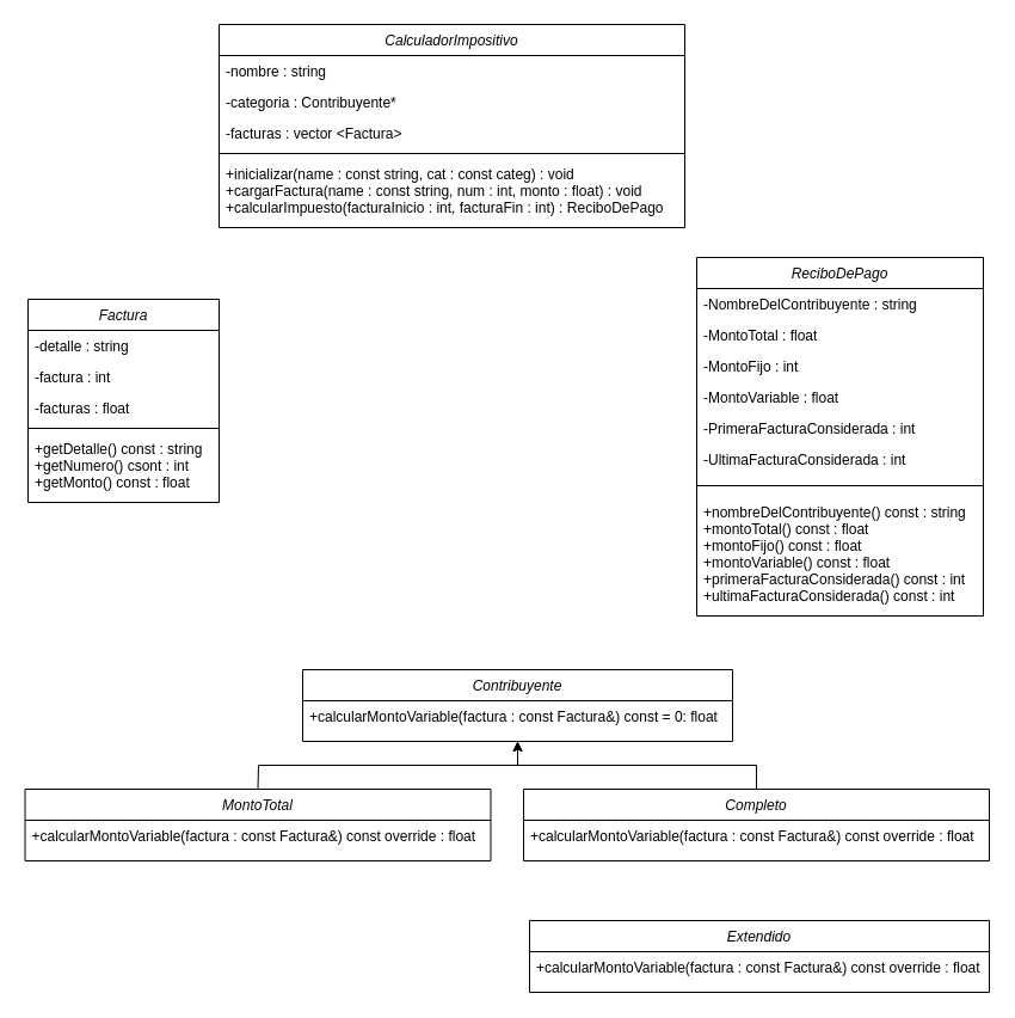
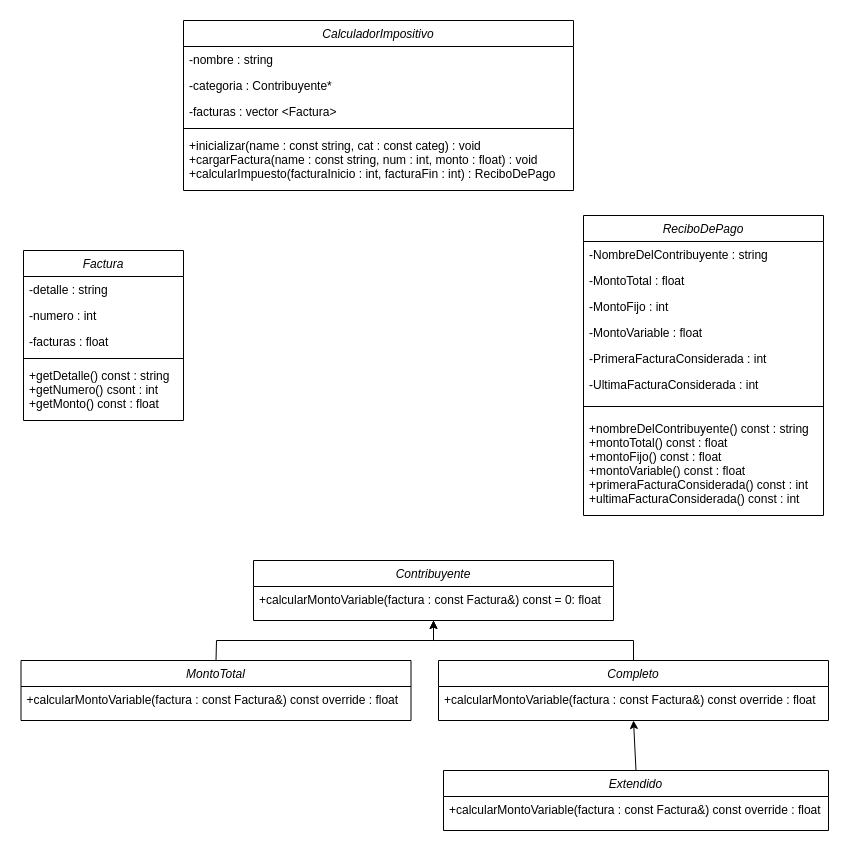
  <mxCell id="0" />
  <mxCell id="1" parent="0" />
  <mxCell id="2" value="CalculadorImpositivo" style="swimlane;fontStyle=2;align=center;verticalAlign=top;childLayout=stackLayout;horizontal=1;startSize=26;horizontalStack=0;resizeParent=1;resizeLast=0;collapsible=1;marginBottom=0;rounded=0;shadow=0;strokeWidth=1;" vertex="1" parent="1"><mxGeometry x="183" y="20" width="390" height="170" as="geometry"><mxRectangle x="230" y="140" width="160" height="26" as="alternateBounds" /></mxGeometry></mxCell>
  <mxCell id="3" value="-nombre : string" style="text;align=left;verticalAlign=top;spacingLeft=4;spacingRight=4;overflow=hidden;rotatable=0;points=[[0,0.5],[1,0.5]];portConstraint=eastwest;" vertex="1" parent="2"><mxGeometry y="26" width="390" height="26" as="geometry" /></mxCell>
  <mxCell id="4" value="-categoria : Contribuyente*" style="text;align=left;verticalAlign=top;spacingLeft=4;spacingRight=4;overflow=hidden;rotatable=0;points=[[0,0.5],[1,0.5]];portConstraint=eastwest;rounded=0;shadow=0;html=0;" vertex="1" parent="2"><mxGeometry y="52" width="390" height="26" as="geometry" /></mxCell>
  <mxCell id="5" value="-facturas : vector &lt;Factura&gt;" style="text;align=left;verticalAlign=top;spacingLeft=4;spacingRight=4;overflow=hidden;rotatable=0;points=[[0,0.5],[1,0.5]];portConstraint=eastwest;rounded=0;shadow=0;html=0;" vertex="1" parent="2"><mxGeometry y="78" width="390" height="26" as="geometry" /></mxCell>
  <mxCell id="6" value="" style="line;html=1;strokeWidth=1;align=left;verticalAlign=middle;spacingTop=-1;spacingLeft=3;spacingRight=3;rotatable=0;labelPosition=right;points=[];portConstraint=eastwest;" vertex="1" parent="2"><mxGeometry y="104" width="390" height="8" as="geometry" /></mxCell>
  <mxCell id="7" value="+inicializar(name : const string, cat : const categ) : void&#10;+cargarFactura(name : const string, num : int, monto : float) : void&#10;+calcularImpuesto(facturaInicio : int, facturaFin : int) : ReciboDePago" style="text;align=left;verticalAlign=top;spacingLeft=4;spacingRight=4;overflow=hidden;rotatable=0;points=[[0,0.5],[1,0.5]];portConstraint=eastwest;" vertex="1" parent="2"><mxGeometry y="112" width="390" height="58" as="geometry" /></mxCell>
  <mxCell id="8" value="Factura" style="swimlane;fontStyle=2;align=center;verticalAlign=top;childLayout=stackLayout;horizontal=1;startSize=26;horizontalStack=0;resizeParent=1;resizeLast=0;collapsible=1;marginBottom=0;rounded=0;shadow=0;strokeWidth=1;" vertex="1" parent="1"><mxGeometry x="23" y="250" width="160" height="170" as="geometry"><mxRectangle x="230" y="140" width="160" height="26" as="alternateBounds" /></mxGeometry></mxCell>
  <mxCell id="9" value="-detalle : string" style="text;align=left;verticalAlign=top;spacingLeft=4;spacingRight=4;overflow=hidden;rotatable=0;points=[[0,0.5],[1,0.5]];portConstraint=eastwest;" vertex="1" parent="8"><mxGeometry y="26" width="160" height="26" as="geometry" /></mxCell>
- <mxCell id="10" value="-factura : int" style="text;align=left;verticalAlign=top;spacingLeft=4;spacingRight=4;overflow=hidden;rotatable=0;points=[[0,0.5],[1,0.5]];portConstraint=eastwest;rounded=0;shadow=0;html=0;" vertex="1" parent="8"><mxGeometry y="52" width="160" height="26" as="geometry" /></mxCell>
+ <mxCell id="10" value="-numero : int" style="text;align=left;verticalAlign=top;spacingLeft=4;spacingRight=4;overflow=hidden;rotatable=0;points=[[0,0.5],[1,0.5]];portConstraint=eastwest;rounded=0;shadow=0;html=0;" vertex="1" parent="8"><mxGeometry y="52" width="160" height="26" as="geometry" /></mxCell>
  <mxCell id="11" value="-facturas : float" style="text;align=left;verticalAlign=top;spacingLeft=4;spacingRight=4;overflow=hidden;rotatable=0;points=[[0,0.5],[1,0.5]];portConstraint=eastwest;rounded=0;shadow=0;html=0;" vertex="1" parent="8"><mxGeometry y="78" width="160" height="26" as="geometry" /></mxCell>
  <mxCell id="12" value="" style="line;html=1;strokeWidth=1;align=left;verticalAlign=middle;spacingTop=-1;spacingLeft=3;spacingRight=3;rotatable=0;labelPosition=right;points=[];portConstraint=eastwest;" vertex="1" parent="8"><mxGeometry y="104" width="160" height="8" as="geometry" /></mxCell>
  <mxCell id="13" value="+getDetalle() const : string&#10;+getNumero() csont : int&#10;+getMonto() const : float" style="text;align=left;verticalAlign=top;spacingLeft=4;spacingRight=4;overflow=hidden;rotatable=0;points=[[0,0.5],[1,0.5]];portConstraint=eastwest;" vertex="1" parent="8"><mxGeometry y="112" width="160" height="48" as="geometry" /></mxCell>
  <mxCell id="14" value="ReciboDePago" style="swimlane;fontStyle=2;align=center;verticalAlign=top;childLayout=stackLayout;horizontal=1;startSize=26;horizontalStack=0;resizeParent=1;resizeLast=0;collapsible=1;marginBottom=0;rounded=0;shadow=0;strokeWidth=1;" vertex="1" parent="1"><mxGeometry x="583" y="215" width="240" height="300" as="geometry"><mxRectangle x="230" y="140" width="160" height="26" as="alternateBounds" /></mxGeometry></mxCell>
  <mxCell id="15" value="-NombreDelContribuyente : string" style="text;align=left;verticalAlign=top;spacingLeft=4;spacingRight=4;overflow=hidden;rotatable=0;points=[[0,0.5],[1,0.5]];portConstraint=eastwest;" vertex="1" parent="14"><mxGeometry y="26" width="240" height="26" as="geometry" /></mxCell>
  <mxCell id="16" value="-MontoTotal : float" style="text;align=left;verticalAlign=top;spacingLeft=4;spacingRight=4;overflow=hidden;rotatable=0;points=[[0,0.5],[1,0.5]];portConstraint=eastwest;rounded=0;shadow=0;html=0;" vertex="1" parent="14"><mxGeometry y="52" width="240" height="26" as="geometry" /></mxCell>
  <mxCell id="17" value="-MontoFijo : int" style="text;align=left;verticalAlign=top;spacingLeft=4;spacingRight=4;overflow=hidden;rotatable=0;points=[[0,0.5],[1,0.5]];portConstraint=eastwest;rounded=0;shadow=0;html=0;" vertex="1" parent="14"><mxGeometry y="78" width="240" height="26" as="geometry" /></mxCell>
  <mxCell id="18" value="-MontoVariable : float" style="text;align=left;verticalAlign=top;spacingLeft=4;spacingRight=4;overflow=hidden;rotatable=0;points=[[0,0.5],[1,0.5]];portConstraint=eastwest;" vertex="1" parent="14"><mxGeometry y="104" width="240" height="26" as="geometry" /></mxCell>
  <mxCell id="19" value="-PrimeraFacturaConsiderada : int" style="text;align=left;verticalAlign=top;spacingLeft=4;spacingRight=4;overflow=hidden;rotatable=0;points=[[0,0.5],[1,0.5]];portConstraint=eastwest;rounded=0;shadow=0;html=0;" vertex="1" parent="14"><mxGeometry y="130" width="240" height="26" as="geometry" /></mxCell>
  <mxCell id="20" value="-UltimaFacturaConsiderada : int" style="text;align=left;verticalAlign=top;spacingLeft=4;spacingRight=4;overflow=hidden;rotatable=0;points=[[0,0.5],[1,0.5]];portConstraint=eastwest;rounded=0;shadow=0;html=0;" vertex="1" parent="14"><mxGeometry y="156" width="240" height="26" as="geometry" /></mxCell>
  <mxCell id="21" value="" style="line;html=1;strokeWidth=1;align=left;verticalAlign=middle;spacingTop=-1;spacingLeft=3;spacingRight=3;rotatable=0;labelPosition=right;points=[];portConstraint=eastwest;" vertex="1" parent="14"><mxGeometry y="182" width="240" height="18" as="geometry" /></mxCell>
  <mxCell id="22" value="+nombreDelContribuyente() const : string&#10;+montoTotal() const : float&#10;+montoFijo() const : float&#10;+montoVariable() const : float&#10;+primeraFacturaConsiderada() const : int&#10;+ultimaFacturaConsiderada() const : int" style="text;align=left;verticalAlign=top;spacingLeft=4;spacingRight=4;overflow=hidden;rotatable=0;points=[[0,0.5],[1,0.5]];portConstraint=eastwest;" vertex="1" parent="14"><mxGeometry y="200" width="240" height="90" as="geometry" /></mxCell>
  <mxCell id="23" value="Contribuyente" style="swimlane;fontStyle=2;align=center;verticalAlign=top;childLayout=stackLayout;horizontal=1;startSize=26;horizontalStack=0;resizeParent=1;resizeLast=0;collapsible=1;marginBottom=0;rounded=0;shadow=0;strokeWidth=1;" vertex="1" parent="1"><mxGeometry x="253" y="560" width="360" height="60" as="geometry"><mxRectangle x="230" y="140" width="160" height="26" as="alternateBounds" /></mxGeometry></mxCell>
  <mxCell id="24" value="+calcularMontoVariable(factura : const Factura&amp;) const = 0: float" style="text;align=left;verticalAlign=top;spacingLeft=4;spacingRight=4;overflow=hidden;rotatable=0;points=[[0,0.5],[1,0.5]];portConstraint=eastwest;" vertex="1" parent="23"><mxGeometry y="26" width="360" height="26" as="geometry" /></mxCell>
  <mxCell id="25" value="MontoTotal" style="swimlane;fontStyle=2;align=center;verticalAlign=top;childLayout=stackLayout;horizontal=1;startSize=26;horizontalStack=0;resizeParent=1;resizeLast=0;collapsible=1;marginBottom=0;rounded=0;shadow=0;strokeWidth=1;" vertex="1" parent="1"><mxGeometry x="20.5" y="660" width="390" height="60" as="geometry"><mxRectangle x="230" y="140" width="160" height="26" as="alternateBounds" /></mxGeometry></mxCell>
  <mxCell id="26" value="+calcularMontoVariable(factura : const Factura&amp;) const override : float" style="text;align=left;verticalAlign=top;spacingLeft=4;spacingRight=4;overflow=hidden;rotatable=0;points=[[0,0.5],[1,0.5]];portConstraint=eastwest;" vertex="1" parent="25"><mxGeometry y="26" width="390" height="26" as="geometry" /></mxCell>
  <mxCell id="27" value="Completo" style="swimlane;fontStyle=2;align=center;verticalAlign=top;childLayout=stackLayout;horizontal=1;startSize=26;horizontalStack=0;resizeParent=1;resizeLast=0;collapsible=1;marginBottom=0;rounded=0;shadow=0;strokeWidth=1;" vertex="1" parent="1"><mxGeometry x="438" y="660" width="390" height="60" as="geometry"><mxRectangle x="230" y="140" width="160" height="26" as="alternateBounds" /></mxGeometry></mxCell>
  <mxCell id="28" value="+calcularMontoVariable(factura : const Factura&amp;) const override : float" style="text;align=left;verticalAlign=top;spacingLeft=4;spacingRight=4;overflow=hidden;rotatable=0;points=[[0,0.5],[1,0.5]];portConstraint=eastwest;" vertex="1" parent="27"><mxGeometry y="26" width="390" height="26" as="geometry" /></mxCell>
  <mxCell id="29" value="Extendido" style="swimlane;fontStyle=2;align=center;verticalAlign=top;childLayout=stackLayout;horizontal=1;startSize=26;horizontalStack=0;resizeParent=1;resizeLast=0;collapsible=1;marginBottom=0;rounded=0;shadow=0;strokeWidth=1;" vertex="1" parent="1"><mxGeometry x="443" y="770" width="385" height="60" as="geometry"><mxRectangle x="230" y="140" width="160" height="26" as="alternateBounds" /></mxGeometry></mxCell>
  <mxCell id="30" value="+calcularMontoVariable(factura : const Factura&amp;) const override : float" style="text;align=left;verticalAlign=top;spacingLeft=4;spacingRight=4;overflow=hidden;rotatable=0;points=[[0,0.5],[1,0.5]];portConstraint=eastwest;" vertex="1" parent="29"><mxGeometry y="26" width="385" height="26" as="geometry" /></mxCell>
+ <mxCell id="31" value="" style="endArrow=classic;html=1;rounded=0;exitX=0.5;exitY=0;exitDx=0;exitDy=0;entryX=0.5;entryY=1;entryDx=0;entryDy=0;" edge="1" parent="1" source="29" target="27"><mxGeometry width="50" height="50" relative="1" as="geometry"><mxPoint x="403" y="660" as="sourcePoint" /><mxPoint x="453" y="610" as="targetPoint" /><Array as="points" /></mxGeometry></mxCell>
  <mxCell id="32" value="" style="endArrow=classic;html=1;rounded=0;exitX=0.5;exitY=0;exitDx=0;exitDy=0;entryX=0.5;entryY=1;entryDx=0;entryDy=0;" edge="1" parent="1" source="25" target="23"><mxGeometry width="50" height="50" relative="1" as="geometry"><mxPoint x="403" y="660" as="sourcePoint" /><mxPoint x="453" y="610" as="targetPoint" /><Array as="points"><mxPoint x="216" y="640" /><mxPoint x="433" y="640" /></Array></mxGeometry></mxCell>
  <mxCell id="33" value="" style="endArrow=classic;html=1;rounded=0;exitX=0.5;exitY=0;exitDx=0;exitDy=0;entryX=0.5;entryY=1;entryDx=0;entryDy=0;" edge="1" parent="1" source="27" target="23"><mxGeometry width="50" height="50" relative="1" as="geometry"><mxPoint x="226" y="670" as="sourcePoint" /><mxPoint x="443" y="630" as="targetPoint" /><Array as="points"><mxPoint x="633" y="640" /><mxPoint x="433" y="640" /></Array></mxGeometry></mxCell>
